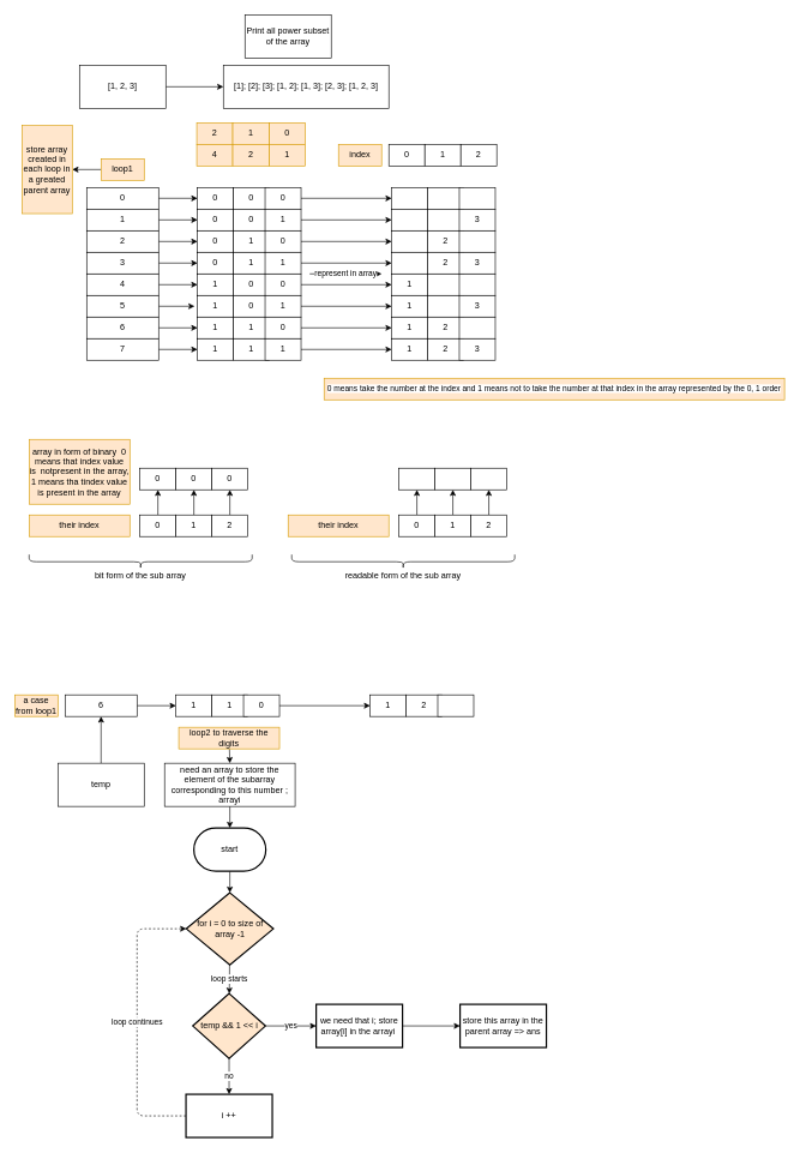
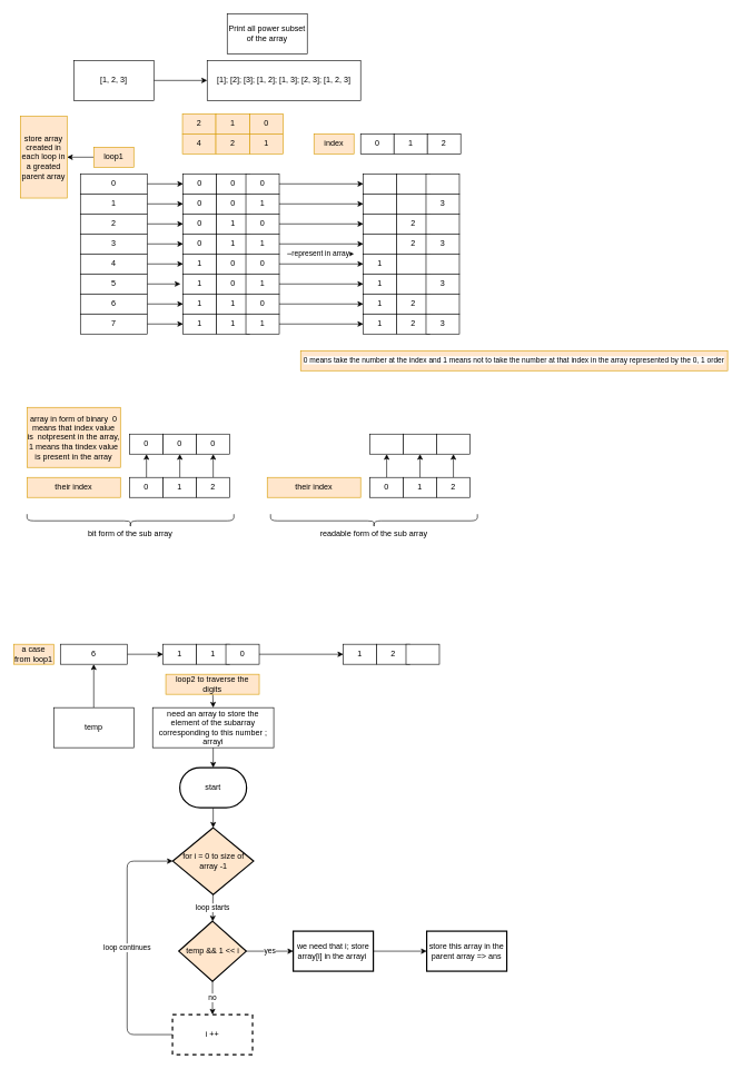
  <mxCell id="0" />
  <mxCell id="1" parent="0" />
  <mxCell id="2" value="Print all power subset of the array" style="whiteSpace=wrap;html=1;" vertex="1" parent="1"><mxGeometry x="340" y="20" width="120" height="60" as="geometry" /></mxCell>
  <mxCell id="3" value="" style="edgeStyle=none;html=1;" edge="1" parent="1" source="4" target="5"><mxGeometry relative="1" as="geometry" /></mxCell>
  <mxCell id="4" value="[1, 2, 3]" style="whiteSpace=wrap;html=1;" vertex="1" parent="1"><mxGeometry x="110" y="90" width="120" height="60" as="geometry" /></mxCell>
  <mxCell id="5" value="[1]; [2]; [3]; [1, 2]; [1, 3]; [2, 3]; [1, 2, 3]" style="whiteSpace=wrap;html=1;" vertex="1" parent="1"><mxGeometry x="310" y="90" width="230" height="60" as="geometry" /></mxCell>
  <mxCell id="6" style="edgeStyle=none;html=1;" edge="1" parent="1" source="7" target="32"><mxGeometry relative="1" as="geometry" /></mxCell>
  <mxCell id="7" value="0" style="whiteSpace=wrap;html=1;" vertex="1" parent="1"><mxGeometry x="120" y="260" width="100" height="30" as="geometry" /></mxCell>
  <mxCell id="8" style="edgeStyle=none;html=1;" edge="1" parent="1" source="9" target="33"><mxGeometry relative="1" as="geometry" /></mxCell>
  <mxCell id="9" value="1" style="whiteSpace=wrap;html=1;" vertex="1" parent="1"><mxGeometry x="120" y="290" width="100" height="30" as="geometry" /></mxCell>
  <mxCell id="10" style="edgeStyle=none;html=1;" edge="1" parent="1" source="11" target="34"><mxGeometry relative="1" as="geometry" /></mxCell>
  <mxCell id="11" value="2" style="whiteSpace=wrap;html=1;" vertex="1" parent="1"><mxGeometry x="120" y="320" width="100" height="30" as="geometry" /></mxCell>
  <mxCell id="12" style="edgeStyle=none;html=1;entryX=0;entryY=0.5;entryDx=0;entryDy=0;" edge="1" parent="1" source="13" target="35"><mxGeometry relative="1" as="geometry" /></mxCell>
  <mxCell id="13" value="3" style="whiteSpace=wrap;html=1;" vertex="1" parent="1"><mxGeometry x="120" y="350" width="100" height="30" as="geometry" /></mxCell>
  <mxCell id="14" style="edgeStyle=none;html=1;entryX=0;entryY=0.5;entryDx=0;entryDy=0;" edge="1" parent="1" source="15" target="36"><mxGeometry relative="1" as="geometry"><mxPoint x="270" y="400" as="targetPoint" /></mxGeometry></mxCell>
  <mxCell id="15" value="4" style="whiteSpace=wrap;html=1;" vertex="1" parent="1"><mxGeometry x="120" y="380" width="100" height="30" as="geometry" /></mxCell>
  <mxCell id="16" style="edgeStyle=none;html=1;" edge="1" parent="1" source="17"><mxGeometry relative="1" as="geometry"><mxPoint x="270" y="425" as="targetPoint" /></mxGeometry></mxCell>
  <mxCell id="17" value="5" style="whiteSpace=wrap;html=1;" vertex="1" parent="1"><mxGeometry x="120" y="410" width="100" height="30" as="geometry" /></mxCell>
  <mxCell id="18" style="edgeStyle=none;html=1;entryX=0;entryY=0.5;entryDx=0;entryDy=0;" edge="1" parent="1" source="19" target="38"><mxGeometry relative="1" as="geometry" /></mxCell>
  <mxCell id="19" value="6" style="whiteSpace=wrap;html=1;" vertex="1" parent="1"><mxGeometry x="120" y="440" width="100" height="30" as="geometry" /></mxCell>
  <mxCell id="20" style="edgeStyle=none;html=1;entryX=0;entryY=0.5;entryDx=0;entryDy=0;" edge="1" parent="1" source="21" target="39"><mxGeometry relative="1" as="geometry" /></mxCell>
  <mxCell id="21" value="7" style="whiteSpace=wrap;html=1;" vertex="1" parent="1"><mxGeometry x="120" y="470" width="100" height="30" as="geometry" /></mxCell>
  <mxCell id="22" value="2" style="whiteSpace=wrap;html=1;fillColor=#ffe6cc;strokeColor=#d79b00;" vertex="1" parent="1"><mxGeometry x="273" y="170" width="50" height="30" as="geometry" /></mxCell>
  <mxCell id="23" value="1" style="whiteSpace=wrap;html=1;fillColor=#ffe6cc;strokeColor=#d79b00;" vertex="1" parent="1"><mxGeometry x="323" y="170" width="51" height="30" as="geometry" /></mxCell>
  <mxCell id="24" value="0" style="whiteSpace=wrap;html=1;fillColor=#ffe6cc;strokeColor=#d79b00;" vertex="1" parent="1"><mxGeometry x="374" y="170" width="50" height="30" as="geometry" /></mxCell>
  <mxCell id="25" value="4" style="whiteSpace=wrap;html=1;fillColor=#ffe6cc;strokeColor=#d79b00;" vertex="1" parent="1"><mxGeometry x="273" y="200" width="50" height="30" as="geometry" /></mxCell>
  <mxCell id="26" value="2" style="whiteSpace=wrap;html=1;fillColor=#ffe6cc;strokeColor=#d79b00;" vertex="1" parent="1"><mxGeometry x="323" y="200" width="51" height="30" as="geometry" /></mxCell>
  <mxCell id="27" value="1" style="whiteSpace=wrap;html=1;fillColor=#ffe6cc;strokeColor=#d79b00;" vertex="1" parent="1"><mxGeometry x="374" y="200" width="50" height="30" as="geometry" /></mxCell>
  <mxCell id="28" value="&lt;span style=&quot;color: rgb(0, 0, 0); font-size: 11px; text-wrap-mode: nowrap; background-color: rgb(255, 255, 255);&quot;&gt;0 means take the number at the index and 1 means not to take the number at that index in the array represented by the 0, 1 order&lt;/span&gt;" style="text;strokeColor=#d79b00;align=center;fillColor=#ffe6cc;html=1;verticalAlign=middle;whiteSpace=wrap;rounded=0;" vertex="1" parent="1"><mxGeometry x="450" y="525" width="640" height="30" as="geometry" /></mxCell>
  <mxCell id="29" value="" style="group" vertex="1" connectable="0" parent="1"><mxGeometry x="260" y="240" width="170" height="280" as="geometry" /></mxCell>
  <mxCell id="30" value="" style="group" vertex="1" connectable="0" parent="29"><mxGeometry x="10" y="20" width="144" height="240" as="geometry" /></mxCell>
  <mxCell id="31" value="" style="group" vertex="1" connectable="0" parent="30"><mxGeometry x="4" width="50" height="240" as="geometry" /></mxCell>
  <mxCell id="32" value="0" style="whiteSpace=wrap;html=1;" vertex="1" parent="31"><mxGeometry width="50" height="30" as="geometry" /></mxCell>
  <mxCell id="33" value="0" style="whiteSpace=wrap;html=1;" vertex="1" parent="31"><mxGeometry y="30" width="50" height="30" as="geometry" /></mxCell>
  <mxCell id="34" value="0" style="whiteSpace=wrap;html=1;" vertex="1" parent="31"><mxGeometry y="60" width="50" height="30" as="geometry" /></mxCell>
  <mxCell id="35" value="0" style="whiteSpace=wrap;html=1;" vertex="1" parent="31"><mxGeometry y="90" width="50" height="30" as="geometry" /></mxCell>
  <mxCell id="36" value="1" style="whiteSpace=wrap;html=1;" vertex="1" parent="31"><mxGeometry y="120" width="50" height="30" as="geometry" /></mxCell>
  <mxCell id="37" value="1" style="whiteSpace=wrap;html=1;" vertex="1" parent="31"><mxGeometry y="150" width="50" height="30" as="geometry" /></mxCell>
  <mxCell id="38" value="1" style="whiteSpace=wrap;html=1;" vertex="1" parent="31"><mxGeometry y="180" width="50" height="30" as="geometry" /></mxCell>
  <mxCell id="39" value="1" style="whiteSpace=wrap;html=1;" vertex="1" parent="31"><mxGeometry y="210" width="50" height="30" as="geometry" /></mxCell>
  <mxCell id="40" value="" style="group" vertex="1" connectable="0" parent="30"><mxGeometry x="54" width="50" height="240" as="geometry" /></mxCell>
  <mxCell id="41" value="0" style="whiteSpace=wrap;html=1;" vertex="1" parent="40"><mxGeometry width="50" height="30" as="geometry" /></mxCell>
  <mxCell id="42" value="0" style="whiteSpace=wrap;html=1;" vertex="1" parent="40"><mxGeometry y="30" width="50" height="30" as="geometry" /></mxCell>
  <mxCell id="43" value="1" style="whiteSpace=wrap;html=1;" vertex="1" parent="40"><mxGeometry y="60" width="50" height="30" as="geometry" /></mxCell>
  <mxCell id="44" value="1" style="whiteSpace=wrap;html=1;" vertex="1" parent="40"><mxGeometry y="90" width="50" height="30" as="geometry" /></mxCell>
  <mxCell id="45" value="0" style="whiteSpace=wrap;html=1;" vertex="1" parent="40"><mxGeometry y="120" width="50" height="30" as="geometry" /></mxCell>
  <mxCell id="46" value="0" style="whiteSpace=wrap;html=1;" vertex="1" parent="40"><mxGeometry y="150" width="50" height="30" as="geometry" /></mxCell>
  <mxCell id="47" value="1" style="whiteSpace=wrap;html=1;" vertex="1" parent="40"><mxGeometry y="180" width="50" height="30" as="geometry" /></mxCell>
  <mxCell id="48" value="1" style="whiteSpace=wrap;html=1;" vertex="1" parent="40"><mxGeometry y="210" width="50" height="30" as="geometry" /></mxCell>
  <mxCell id="49" value="" style="group" vertex="1" connectable="0" parent="30"><mxGeometry x="98" width="50" height="240" as="geometry" /></mxCell>
  <mxCell id="50" value="0" style="whiteSpace=wrap;html=1;" vertex="1" parent="49"><mxGeometry width="50" height="30" as="geometry" /></mxCell>
  <mxCell id="51" value="1" style="whiteSpace=wrap;html=1;" vertex="1" parent="49"><mxGeometry y="30" width="50" height="30" as="geometry" /></mxCell>
  <mxCell id="52" value="0" style="whiteSpace=wrap;html=1;" vertex="1" parent="49"><mxGeometry y="60" width="50" height="30" as="geometry" /></mxCell>
  <mxCell id="53" value="1" style="whiteSpace=wrap;html=1;" vertex="1" parent="49"><mxGeometry y="90" width="50" height="30" as="geometry" /></mxCell>
  <mxCell id="54" value="0" style="whiteSpace=wrap;html=1;" vertex="1" parent="49"><mxGeometry y="120" width="50" height="30" as="geometry" /></mxCell>
  <mxCell id="55" value="1" style="whiteSpace=wrap;html=1;" vertex="1" parent="49"><mxGeometry y="150" width="50" height="30" as="geometry" /></mxCell>
  <mxCell id="56" value="0" style="whiteSpace=wrap;html=1;" vertex="1" parent="49"><mxGeometry y="180" width="50" height="30" as="geometry" /></mxCell>
  <mxCell id="57" value="1" style="whiteSpace=wrap;html=1;" vertex="1" parent="49"><mxGeometry y="210" width="50" height="30" as="geometry" /></mxCell>
  <mxCell id="58" value="" style="group" vertex="1" connectable="0" parent="1"><mxGeometry x="530" y="240" width="170" height="280" as="geometry" /></mxCell>
  <mxCell id="59" value="" style="group" vertex="1" connectable="0" parent="58"><mxGeometry x="10" y="20" width="144" height="240" as="geometry" /></mxCell>
  <mxCell id="60" value="" style="group" vertex="1" connectable="0" parent="59"><mxGeometry x="4" width="50" height="240" as="geometry" /></mxCell>
  <mxCell id="61" value="" style="whiteSpace=wrap;html=1;" vertex="1" parent="60"><mxGeometry width="50" height="30" as="geometry" /></mxCell>
  <mxCell id="62" value="" style="whiteSpace=wrap;html=1;" vertex="1" parent="60"><mxGeometry y="30" width="50" height="30" as="geometry" /></mxCell>
  <mxCell id="63" value="" style="whiteSpace=wrap;html=1;" vertex="1" parent="60"><mxGeometry y="60" width="50" height="30" as="geometry" /></mxCell>
  <mxCell id="64" value="" style="whiteSpace=wrap;html=1;" vertex="1" parent="60"><mxGeometry y="90" width="50" height="30" as="geometry" /></mxCell>
  <mxCell id="65" value="1" style="whiteSpace=wrap;html=1;" vertex="1" parent="60"><mxGeometry y="120" width="50" height="30" as="geometry" /></mxCell>
  <mxCell id="66" value="1" style="whiteSpace=wrap;html=1;" vertex="1" parent="60"><mxGeometry y="150" width="50" height="30" as="geometry" /></mxCell>
  <mxCell id="67" value="1" style="whiteSpace=wrap;html=1;" vertex="1" parent="60"><mxGeometry y="180" width="50" height="30" as="geometry" /></mxCell>
  <mxCell id="68" value="1" style="whiteSpace=wrap;html=1;" vertex="1" parent="60"><mxGeometry y="210" width="50" height="30" as="geometry" /></mxCell>
  <mxCell id="69" value="" style="group" vertex="1" connectable="0" parent="59"><mxGeometry x="54" width="50" height="240" as="geometry" /></mxCell>
  <mxCell id="70" value="" style="whiteSpace=wrap;html=1;" vertex="1" parent="69"><mxGeometry width="50" height="30" as="geometry" /></mxCell>
  <mxCell id="71" value="" style="whiteSpace=wrap;html=1;" vertex="1" parent="69"><mxGeometry y="30" width="50" height="30" as="geometry" /></mxCell>
  <mxCell id="72" value="2" style="whiteSpace=wrap;html=1;" vertex="1" parent="69"><mxGeometry y="60" width="50" height="30" as="geometry" /></mxCell>
  <mxCell id="73" value="2" style="whiteSpace=wrap;html=1;" vertex="1" parent="69"><mxGeometry y="90" width="50" height="30" as="geometry" /></mxCell>
  <mxCell id="74" value="" style="whiteSpace=wrap;html=1;" vertex="1" parent="69"><mxGeometry y="120" width="50" height="30" as="geometry" /></mxCell>
  <mxCell id="75" value="" style="whiteSpace=wrap;html=1;" vertex="1" parent="69"><mxGeometry y="150" width="50" height="30" as="geometry" /></mxCell>
  <mxCell id="76" value="2" style="whiteSpace=wrap;html=1;" vertex="1" parent="69"><mxGeometry y="180" width="50" height="30" as="geometry" /></mxCell>
  <mxCell id="77" value="2" style="whiteSpace=wrap;html=1;" vertex="1" parent="69"><mxGeometry y="210" width="50" height="30" as="geometry" /></mxCell>
  <mxCell id="78" value="" style="group" vertex="1" connectable="0" parent="59"><mxGeometry x="98" width="50" height="240" as="geometry" /></mxCell>
  <mxCell id="79" value="" style="whiteSpace=wrap;html=1;" vertex="1" parent="78"><mxGeometry width="50" height="30" as="geometry" /></mxCell>
  <mxCell id="80" value="3" style="whiteSpace=wrap;html=1;" vertex="1" parent="78"><mxGeometry y="30" width="50" height="30" as="geometry" /></mxCell>
  <mxCell id="81" value="" style="whiteSpace=wrap;html=1;" vertex="1" parent="78"><mxGeometry y="60" width="50" height="30" as="geometry" /></mxCell>
  <mxCell id="82" value="3" style="whiteSpace=wrap;html=1;" vertex="1" parent="78"><mxGeometry y="90" width="50" height="30" as="geometry" /></mxCell>
  <mxCell id="83" value="" style="whiteSpace=wrap;html=1;" vertex="1" parent="78"><mxGeometry y="120" width="50" height="30" as="geometry" /></mxCell>
  <mxCell id="84" value="3" style="whiteSpace=wrap;html=1;" vertex="1" parent="78"><mxGeometry y="150" width="50" height="30" as="geometry" /></mxCell>
  <mxCell id="85" value="" style="whiteSpace=wrap;html=1;" vertex="1" parent="78"><mxGeometry y="180" width="50" height="30" as="geometry" /></mxCell>
  <mxCell id="86" value="3" style="whiteSpace=wrap;html=1;" vertex="1" parent="78"><mxGeometry y="210" width="50" height="30" as="geometry" /></mxCell>
  <mxCell id="87" value="represent in array" style="edgeStyle=none;html=1;entryX=0;entryY=0.5;entryDx=0;entryDy=0;" edge="1" parent="1"><mxGeometry relative="1" as="geometry"><mxPoint x="430" y="380" as="sourcePoint" /><mxPoint x="530" y="380" as="targetPoint" /></mxGeometry></mxCell>
  <mxCell id="88" value="" style="edgeStyle=none;html=1;" edge="1" parent="1" source="94" target="89"><mxGeometry relative="1" as="geometry" /></mxCell>
  <mxCell id="89" value="0" style="whiteSpace=wrap;html=1;" vertex="1" parent="1"><mxGeometry x="194" y="650" width="50" height="30" as="geometry" /></mxCell>
  <mxCell id="90" style="edgeStyle=none;html=1;" edge="1" parent="1" source="97" target="91"><mxGeometry relative="1" as="geometry" /></mxCell>
  <mxCell id="91" value="0" style="whiteSpace=wrap;html=1;" vertex="1" parent="1"><mxGeometry x="244" y="650" width="50" height="30" as="geometry" /></mxCell>
  <mxCell id="92" style="edgeStyle=none;html=1;" edge="1" parent="1" source="98" target="93"><mxGeometry relative="1" as="geometry" /></mxCell>
  <mxCell id="93" value="0" style="whiteSpace=wrap;html=1;" vertex="1" parent="1"><mxGeometry x="294" y="650" width="50" height="30" as="geometry" /></mxCell>
  <mxCell id="94" value="0" style="whiteSpace=wrap;html=1;" vertex="1" parent="1"><mxGeometry x="194" y="715" width="50" height="30" as="geometry" /></mxCell>
  <mxCell id="95" value="array in form of binary&amp;nbsp; 0 means that index value is&amp;nbsp; notpresent in the array, 1 means tha tindex value is present in the array" style="text;strokeColor=#d79b00;align=center;fillColor=#ffe6cc;html=1;verticalAlign=middle;whiteSpace=wrap;rounded=0;" vertex="1" parent="1"><mxGeometry x="40" y="610" width="140" height="90" as="geometry" /></mxCell>
  <mxCell id="96" value="their index" style="text;strokeColor=#d79b00;align=center;fillColor=#ffe6cc;html=1;verticalAlign=middle;whiteSpace=wrap;rounded=0;" vertex="1" parent="1"><mxGeometry x="40" y="715" width="140" height="30" as="geometry" /></mxCell>
  <mxCell id="97" value="1" style="whiteSpace=wrap;html=1;" vertex="1" parent="1"><mxGeometry x="244" y="715" width="50" height="30" as="geometry" /></mxCell>
  <mxCell id="98" value="2" style="whiteSpace=wrap;html=1;" vertex="1" parent="1"><mxGeometry x="294" y="715" width="50" height="30" as="geometry" /></mxCell>
  <mxCell id="99" value="" style="edgeStyle=none;html=1;" edge="1" source="105" target="100" parent="1"><mxGeometry relative="1" as="geometry" /></mxCell>
  <mxCell id="100" value="" style="whiteSpace=wrap;html=1;" vertex="1" parent="1"><mxGeometry x="554" y="650" width="50" height="30" as="geometry" /></mxCell>
  <mxCell id="101" style="edgeStyle=none;html=1;" edge="1" source="107" target="102" parent="1"><mxGeometry relative="1" as="geometry" /></mxCell>
  <mxCell id="102" value="" style="whiteSpace=wrap;html=1;" vertex="1" parent="1"><mxGeometry x="604" y="650" width="50" height="30" as="geometry" /></mxCell>
  <mxCell id="103" style="edgeStyle=none;html=1;" edge="1" source="108" target="104" parent="1"><mxGeometry relative="1" as="geometry" /></mxCell>
  <mxCell id="104" value="" style="whiteSpace=wrap;html=1;" vertex="1" parent="1"><mxGeometry x="654" y="650" width="50" height="30" as="geometry" /></mxCell>
  <mxCell id="105" value="0" style="whiteSpace=wrap;html=1;" vertex="1" parent="1"><mxGeometry x="554" y="715" width="50" height="30" as="geometry" /></mxCell>
  <mxCell id="106" value="their index" style="text;strokeColor=#d79b00;align=center;fillColor=#ffe6cc;html=1;verticalAlign=middle;whiteSpace=wrap;rounded=0;" vertex="1" parent="1"><mxGeometry x="400" y="715" width="140" height="30" as="geometry" /></mxCell>
  <mxCell id="107" value="1" style="whiteSpace=wrap;html=1;" vertex="1" parent="1"><mxGeometry x="604" y="715" width="50" height="30" as="geometry" /></mxCell>
  <mxCell id="108" value="2" style="whiteSpace=wrap;html=1;" vertex="1" parent="1"><mxGeometry x="654" y="715" width="50" height="30" as="geometry" /></mxCell>
  <mxCell id="109" value="bit form of the sub array" style="shape=curlyBracket;whiteSpace=wrap;html=1;rounded=1;flipH=1;labelPosition=right;verticalLabelPosition=middle;align=center;verticalAlign=middle;rotation=90;horizontal=0;" vertex="1" parent="1"><mxGeometry x="185" y="625" width="20" height="310" as="geometry" /></mxCell>
  <mxCell id="110" value="readable form of the sub array" style="shape=curlyBracket;whiteSpace=wrap;html=1;rounded=1;flipH=1;labelPosition=right;verticalLabelPosition=middle;align=center;verticalAlign=middle;rotation=90;horizontal=0;" vertex="1" parent="1"><mxGeometry x="550" y="625" width="20" height="310" as="geometry" /></mxCell>
  <mxCell id="111" value="0" style="whiteSpace=wrap;html=1;" vertex="1" parent="1"><mxGeometry x="540" y="200" width="50" height="30" as="geometry" /></mxCell>
  <mxCell id="112" value="1" style="whiteSpace=wrap;html=1;" vertex="1" parent="1"><mxGeometry x="590" y="200" width="50" height="30" as="geometry" /></mxCell>
  <mxCell id="113" value="2" style="whiteSpace=wrap;html=1;" vertex="1" parent="1"><mxGeometry x="640" y="200" width="50" height="30" as="geometry" /></mxCell>
  <mxCell id="114" value="index" style="text;strokeColor=#d79b00;align=center;fillColor=#ffe6cc;html=1;verticalAlign=middle;whiteSpace=wrap;rounded=0;" vertex="1" parent="1"><mxGeometry x="470" y="200" width="60" height="30" as="geometry" /></mxCell>
  <mxCell id="115" style="edgeStyle=none;html=1;" edge="1" parent="1" source="50" target="61"><mxGeometry relative="1" as="geometry" /></mxCell>
  <mxCell id="116" style="edgeStyle=none;html=1;" edge="1" parent="1" source="51" target="62"><mxGeometry relative="1" as="geometry" /></mxCell>
  <mxCell id="117" style="edgeStyle=none;html=1;entryX=0;entryY=0.5;entryDx=0;entryDy=0;" edge="1" parent="1" source="52" target="63"><mxGeometry relative="1" as="geometry" /></mxCell>
  <mxCell id="118" style="edgeStyle=none;html=1;" edge="1" parent="1" source="53" target="64"><mxGeometry relative="1" as="geometry" /></mxCell>
  <mxCell id="119" style="edgeStyle=none;html=1;entryX=0;entryY=0.5;entryDx=0;entryDy=0;" edge="1" parent="1" source="54" target="65"><mxGeometry relative="1" as="geometry" /></mxCell>
  <mxCell id="120" style="edgeStyle=none;html=1;" edge="1" parent="1" source="55" target="66"><mxGeometry relative="1" as="geometry" /></mxCell>
  <mxCell id="121" style="edgeStyle=none;html=1;" edge="1" parent="1" source="56" target="67"><mxGeometry relative="1" as="geometry" /></mxCell>
  <mxCell id="122" style="edgeStyle=none;html=1;" edge="1" parent="1" source="57" target="68"><mxGeometry relative="1" as="geometry" /></mxCell>
  <mxCell id="123" style="edgeStyle=none;html=1;entryX=0;entryY=0.5;entryDx=0;entryDy=0;" edge="1" source="125" target="126" parent="1"><mxGeometry relative="1" as="geometry" /></mxCell>
  <mxCell id="124" value="" style="edgeStyle=none;html=1;" edge="1" parent="1" source="136" target="125"><mxGeometry relative="1" as="geometry" /></mxCell>
  <mxCell id="125" value="6" style="whiteSpace=wrap;html=1;" vertex="1" parent="1"><mxGeometry x="90" y="965" width="100" height="30" as="geometry" /></mxCell>
  <mxCell id="126" value="1" style="whiteSpace=wrap;html=1;" vertex="1" parent="1"><mxGeometry x="244" y="965" width="50" height="30" as="geometry" /></mxCell>
  <mxCell id="127" value="1" style="whiteSpace=wrap;html=1;" vertex="1" parent="1"><mxGeometry x="294" y="965" width="50" height="30" as="geometry" /></mxCell>
  <mxCell id="128" value="0" style="whiteSpace=wrap;html=1;" vertex="1" parent="1"><mxGeometry x="338" y="965" width="50" height="30" as="geometry" /></mxCell>
  <mxCell id="129" value="1" style="whiteSpace=wrap;html=1;" vertex="1" parent="1"><mxGeometry x="514" y="965" width="50" height="30" as="geometry" /></mxCell>
  <mxCell id="130" value="2" style="whiteSpace=wrap;html=1;" vertex="1" parent="1"><mxGeometry x="564" y="965" width="50" height="30" as="geometry" /></mxCell>
  <mxCell id="131" value="" style="whiteSpace=wrap;html=1;" vertex="1" parent="1"><mxGeometry x="608" y="965" width="50" height="30" as="geometry" /></mxCell>
  <mxCell id="132" style="edgeStyle=none;html=1;" edge="1" source="128" target="129" parent="1"><mxGeometry relative="1" as="geometry" /></mxCell>
  <mxCell id="133" value="" style="edgeStyle=none;html=1;" edge="1" parent="1" source="134" target="152"><mxGeometry relative="1" as="geometry" /></mxCell>
  <mxCell id="134" value="loop1" style="text;strokeColor=#d79b00;align=center;fillColor=#ffe6cc;html=1;verticalAlign=middle;whiteSpace=wrap;rounded=0;" vertex="1" parent="1"><mxGeometry x="140" y="220" width="60" height="30" as="geometry" /></mxCell>
  <mxCell id="135" value="a case from loop1" style="text;strokeColor=#d79b00;align=center;fillColor=#ffe6cc;html=1;verticalAlign=middle;whiteSpace=wrap;rounded=0;" vertex="1" parent="1"><mxGeometry x="20" y="965" width="60" height="30" as="geometry" /></mxCell>
  <mxCell id="136" value="temp" style="whiteSpace=wrap;html=1;" vertex="1" parent="1"><mxGeometry x="80" y="1060" width="120" height="60" as="geometry" /></mxCell>
  <mxCell id="137" value="" style="edgeStyle=none;html=1;entryX=0.5;entryY=0;entryDx=0;entryDy=0;" edge="1" parent="1" source="138" target="151"><mxGeometry relative="1" as="geometry"><mxPoint x="320" y="1080" as="targetPoint" /></mxGeometry></mxCell>
  <mxCell id="138" value="loop2 to traverse the digits" style="text;strokeColor=#d79b00;align=center;fillColor=#ffe6cc;html=1;verticalAlign=middle;whiteSpace=wrap;rounded=0;" vertex="1" parent="1"><mxGeometry x="248" y="1010" width="140" height="30" as="geometry" /></mxCell>
  <mxCell id="139" value="" style="edgeStyle=none;html=1;" edge="1" parent="1" source="140" target="142"><mxGeometry relative="1" as="geometry" /></mxCell>
  <mxCell id="140" value="start" style="strokeWidth=2;html=1;shape=mxgraph.flowchart.terminator;whiteSpace=wrap;" vertex="1" parent="1"><mxGeometry x="269" y="1150" width="100" height="60" as="geometry" /></mxCell>
  <mxCell id="141" value="loop starts" style="edgeStyle=none;html=1;" edge="1" parent="1" source="142" target="145"><mxGeometry relative="1" as="geometry" /></mxCell>
  <mxCell id="142" value="for i = 0 to size of array -1" style="rhombus;whiteSpace=wrap;html=1;strokeWidth=2;fillColor=#ffe6cc;" vertex="1" parent="1"><mxGeometry x="258.5" y="1240" width="121" height="100" as="geometry" /></mxCell>
  <mxCell id="143" value="yes" style="edgeStyle=none;html=1;" edge="1" parent="1" source="145" target="147"><mxGeometry relative="1" as="geometry" /></mxCell>
  <mxCell id="144" value="no" style="edgeStyle=none;html=1;" edge="1" parent="1" source="145" target="149"><mxGeometry relative="1" as="geometry" /></mxCell>
  <mxCell id="145" value="temp &amp;amp;&amp;amp; 1 &amp;lt;&amp;lt; i" style="rhombus;whiteSpace=wrap;html=1;strokeWidth=2;fillColor=#ffe6cc;" vertex="1" parent="1"><mxGeometry x="267.5" y="1380" width="101" height="90" as="geometry" /></mxCell>
  <mxCell id="146" value="" style="edgeStyle=none;html=1;" edge="1" parent="1" source="147" target="153"><mxGeometry relative="1" as="geometry" /></mxCell>
  <mxCell id="147" value="we need that i; store array[i] in the arrayi&amp;nbsp;" style="whiteSpace=wrap;html=1;strokeWidth=2;" vertex="1" parent="1"><mxGeometry x="439" y="1395" width="120" height="60" as="geometry" /></mxCell>
- <mxCell id="148" value="loop continues" style="edgeStyle=none;html=1;entryX=0;entryY=0.5;entryDx=0;entryDy=0;dashed=1;" edge="1" parent="1" source="149" target="142"><mxGeometry relative="1" as="geometry"><mxPoint x="250" y="1320" as="targetPoint" /><Array as="points"><mxPoint x="190" y="1550" /><mxPoint x="190" y="1290" /></Array></mxGeometry></mxCell>
- <mxCell id="149" value="i ++" style="whiteSpace=wrap;html=1;strokeWidth=2;" vertex="1" parent="1"><mxGeometry x="258" y="1520" width="120" height="60" as="geometry" /></mxCell>
+ <mxCell id="148" value="loop continues" style="edgeStyle=none;html=1;entryX=0;entryY=0.5;entryDx=0;entryDy=0;" edge="1" parent="1" source="149" target="142"><mxGeometry relative="1" as="geometry"><mxPoint x="250" y="1320" as="targetPoint" /><Array as="points"><mxPoint x="190" y="1550" /><mxPoint x="190" y="1290" /></Array></mxGeometry></mxCell>
+ <mxCell id="149" value="i ++" style="whiteSpace=wrap;html=1;strokeWidth=2;dashed=1;" vertex="1" parent="1"><mxGeometry x="258" y="1520" width="120" height="60" as="geometry" /></mxCell>
  <mxCell id="150" value="" style="edgeStyle=none;html=1;" edge="1" parent="1" source="151" target="140"><mxGeometry relative="1" as="geometry" /></mxCell>
  <mxCell id="151" value="need an array to store the element of the subarray corresponding to this number ; arrayi" style="whiteSpace=wrap;html=1;" vertex="1" parent="1"><mxGeometry x="228.25" y="1060" width="181.5" height="60" as="geometry" /></mxCell>
  <mxCell id="152" value="store array created in each loop in a greated parent array" style="whiteSpace=wrap;html=1;fillColor=#ffe6cc;strokeColor=#d79b00;gradientColor=none;rounded=0;" vertex="1" parent="1"><mxGeometry x="30" y="173.75" width="70" height="122.5" as="geometry" /></mxCell>
  <mxCell id="153" value="store this array in the parent array =&amp;gt; ans" style="whiteSpace=wrap;html=1;strokeWidth=2;" vertex="1" parent="1"><mxGeometry x="639" y="1395" width="120" height="60" as="geometry" /></mxCell>
